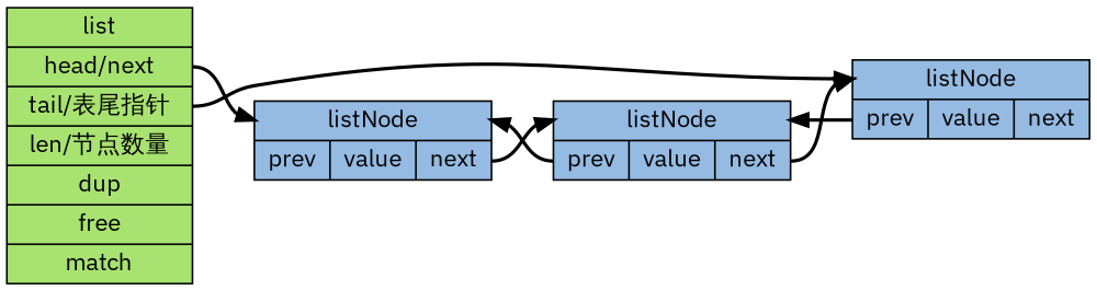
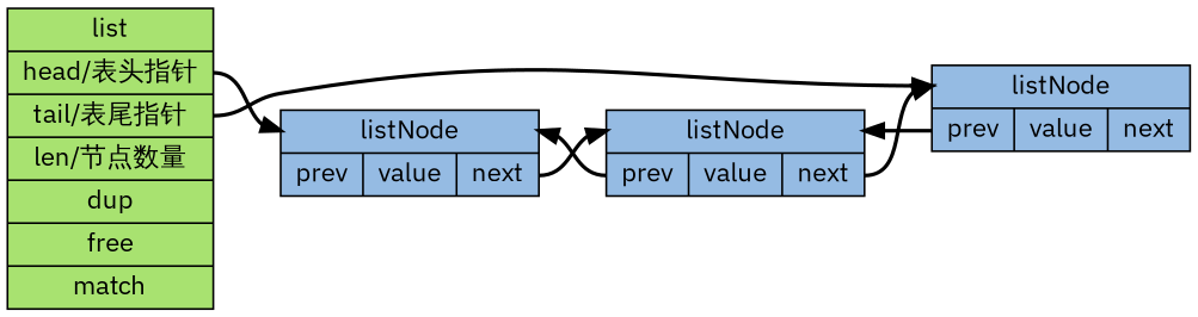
  digraph {
    rankdir=LR
    fontname="IBM Plex Sans"
    node [fillcolor="#95BBE3" shape=record style=filled fontname="IBM Plex Sans"]
    edge [headport=head style=bold tailport=next fontname="IBM Plex Sans"]
    n1 [label="<head>listNode |{<prev> prev| value|<next> next}"]
    n2 [label="<head>listNode |{<prev> prev| value|<next> next}"]
    n3 [label="<head>listNode |{<prev> prev| value|<next> next}"]
-   n4 [fillcolor="#A8E270" label="list |<head> head/next|<tail> tail/表尾指针|<len> len/节点数量|<dup> dup|<free> free|<match> match" width=1.5]
+   n4 [fillcolor="#A8E270" label="list |<head> head/表头指针|<tail> tail/表尾指针|<len> len/节点数量|<dup> dup|<free> free|<match> match" width=1.5]
    n1 -> n2
    n2 -> n1 [tailport=prev]
    n2 -> n3
    n3 -> n2 [tailport=prev]
    n4 -> n1 [tailport=head]
    n4 -> n3 [tailport=tail]
  }
